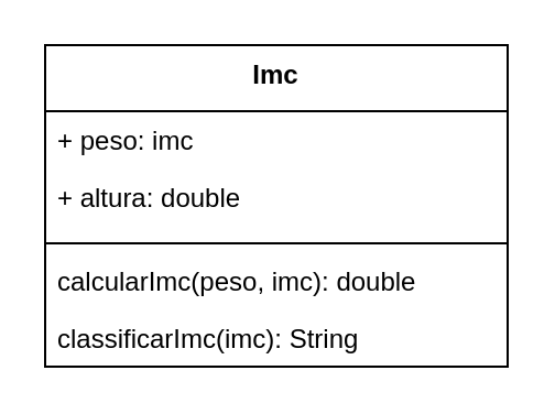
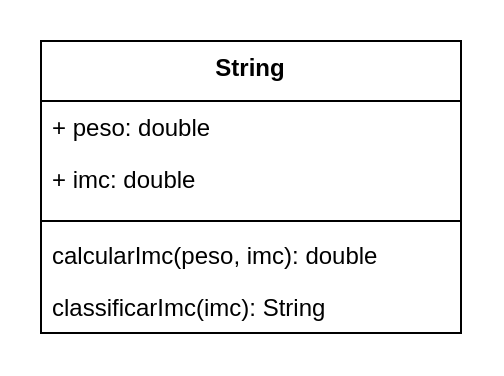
  <mxCell id="0" />
  <mxCell id="1" parent="0" />
- <mxCell id="2" value="Imc" style="swimlane;fontStyle=1;align=center;verticalAlign=top;childLayout=stackLayout;horizontal=1;startSize=30;horizontalStack=0;resizeParent=1;resizeParentMax=0;resizeLast=0;collapsible=1;marginBottom=0;whiteSpace=wrap;html=1;" vertex="1" parent="1"><mxGeometry x="20" y="20" width="210" height="146" as="geometry"><mxRectangle x="160" y="80" width="100" height="30" as="alternateBounds" /></mxGeometry></mxCell>
- <mxCell id="3" value="+ peso: imc&lt;div&gt;&lt;br&gt;&lt;/div&gt;" style="text;strokeColor=none;fillColor=none;align=left;verticalAlign=top;spacingLeft=4;spacingRight=4;overflow=hidden;rotatable=0;points=[[0,0.5],[1,0.5]];portConstraint=eastwest;whiteSpace=wrap;html=1;" vertex="1" parent="2"><mxGeometry y="30" width="210" height="26" as="geometry" /></mxCell>
- <mxCell id="4" value="+ altura: double" style="text;strokeColor=none;fillColor=none;align=left;verticalAlign=top;spacingLeft=4;spacingRight=4;overflow=hidden;rotatable=0;points=[[0,0.5],[1,0.5]];portConstraint=eastwest;whiteSpace=wrap;html=1;" vertex="1" parent="2"><mxGeometry y="56" width="210" height="30" as="geometry" /></mxCell>
+ <mxCell id="2" value="String" style="swimlane;fontStyle=1;align=center;verticalAlign=top;childLayout=stackLayout;horizontal=1;startSize=30;horizontalStack=0;resizeParent=1;resizeParentMax=0;resizeLast=0;collapsible=1;marginBottom=0;whiteSpace=wrap;html=1;" vertex="1" parent="1"><mxGeometry x="20" y="20" width="210" height="146" as="geometry"><mxRectangle x="160" y="80" width="100" height="30" as="alternateBounds" /></mxGeometry></mxCell>
+ <mxCell id="3" value="+ peso: double&lt;div&gt;&lt;br&gt;&lt;/div&gt;" style="text;strokeColor=none;fillColor=none;align=left;verticalAlign=top;spacingLeft=4;spacingRight=4;overflow=hidden;rotatable=0;points=[[0,0.5],[1,0.5]];portConstraint=eastwest;whiteSpace=wrap;html=1;" vertex="1" parent="2"><mxGeometry y="30" width="210" height="26" as="geometry" /></mxCell>
+ <mxCell id="4" value="+ imc: double" style="text;strokeColor=none;fillColor=none;align=left;verticalAlign=top;spacingLeft=4;spacingRight=4;overflow=hidden;rotatable=0;points=[[0,0.5],[1,0.5]];portConstraint=eastwest;whiteSpace=wrap;html=1;" vertex="1" parent="2"><mxGeometry y="56" width="210" height="30" as="geometry" /></mxCell>
  <mxCell id="5" value="" style="line;strokeWidth=1;fillColor=none;align=left;verticalAlign=middle;spacingTop=-1;spacingLeft=3;spacingRight=3;rotatable=0;labelPosition=right;points=[];portConstraint=eastwest;strokeColor=inherit;" vertex="1" parent="2"><mxGeometry y="86" width="210" height="8" as="geometry" /></mxCell>
  <mxCell id="6" value="calcularImc(peso, imc): double" style="text;strokeColor=none;fillColor=none;align=left;verticalAlign=top;spacingLeft=4;spacingRight=4;overflow=hidden;rotatable=0;points=[[0,0.5],[1,0.5]];portConstraint=eastwest;whiteSpace=wrap;html=1;" vertex="1" parent="2"><mxGeometry y="94" width="210" height="26" as="geometry" /></mxCell>
  <mxCell id="7" value="classificarImc(imc): String" style="text;strokeColor=none;fillColor=none;align=left;verticalAlign=top;spacingLeft=4;spacingRight=4;overflow=hidden;rotatable=0;points=[[0,0.5],[1,0.5]];portConstraint=eastwest;whiteSpace=wrap;html=1;" vertex="1" parent="2"><mxGeometry y="120" width="210" height="26" as="geometry" /></mxCell>
